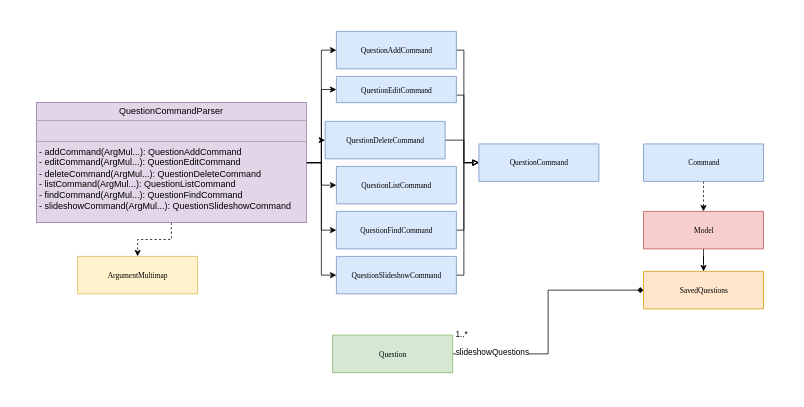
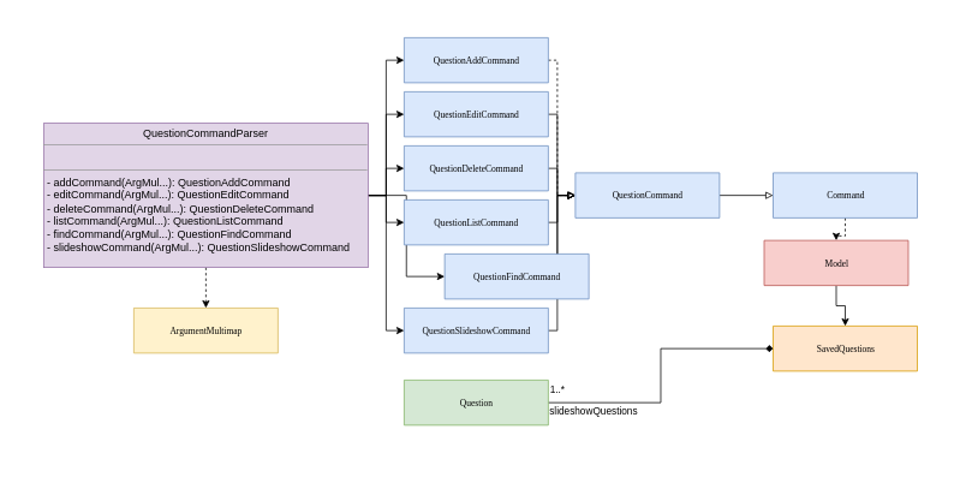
  <mxCell id="0" />
  <mxCell id="1" parent="0" />
  <mxCell id="2" value="" style="rounded=0;whiteSpace=wrap;html=1;strokeColor=none;fontSize=9;" parent="1" vertex="1"><mxGeometry x="20" y="20" width="1030" height="500" as="geometry" /></mxCell>
  <mxCell id="3" style="edgeStyle=orthogonalEdgeStyle;rounded=0;orthogonalLoop=1;jettySize=auto;html=1;entryX=0;entryY=0.5;entryDx=0;entryDy=0;" parent="1" source="10" target="12" edge="1"><mxGeometry relative="1" as="geometry" /></mxCell>
  <mxCell id="4" style="edgeStyle=orthogonalEdgeStyle;rounded=0;orthogonalLoop=1;jettySize=auto;html=1;entryX=0;entryY=0.5;entryDx=0;entryDy=0;" parent="1" source="10" target="14" edge="1"><mxGeometry relative="1" as="geometry" /></mxCell>
  <mxCell id="5" style="edgeStyle=orthogonalEdgeStyle;rounded=0;orthogonalLoop=1;jettySize=auto;html=1;entryX=0;entryY=0.5;entryDx=0;entryDy=0;" parent="1" source="10" target="16" edge="1"><mxGeometry relative="1" as="geometry" /></mxCell>
  <mxCell id="6" style="edgeStyle=orthogonalEdgeStyle;rounded=0;orthogonalLoop=1;jettySize=auto;html=1;entryX=0;entryY=0.5;entryDx=0;entryDy=0;" parent="1" source="10" target="20" edge="1"><mxGeometry relative="1" as="geometry" /></mxCell>
  <mxCell id="7" style="edgeStyle=orthogonalEdgeStyle;rounded=0;orthogonalLoop=1;jettySize=auto;html=1;entryX=0;entryY=0.5;entryDx=0;entryDy=0;" parent="1" source="10" target="22" edge="1"><mxGeometry relative="1" as="geometry" /></mxCell>
  <mxCell id="8" style="edgeStyle=orthogonalEdgeStyle;rounded=0;orthogonalLoop=1;jettySize=auto;html=1;entryX=0;entryY=0.5;entryDx=0;entryDy=0;" parent="1" source="10" target="18" edge="1"><mxGeometry relative="1" as="geometry" /></mxCell>
  <mxCell id="9" style="edgeStyle=orthogonalEdgeStyle;rounded=0;orthogonalLoop=1;jettySize=auto;html=1;dashed=1;startArrow=none;startFill=0;endArrow=classic;endFill=1;" parent="1" source="10" target="29" edge="1"><mxGeometry relative="1" as="geometry" /></mxCell>
  <mxCell id="10" value="&lt;p style=&quot;margin: 0px ; margin-top: 4px ; text-align: center&quot;&gt;QuestionCommandParser&lt;/p&gt;&lt;hr size=&quot;1&quot;&gt;&lt;p style=&quot;margin: 0px ; margin-left: 4px&quot;&gt;&lt;br&gt;&lt;/p&gt;&lt;hr size=&quot;1&quot;&gt;&lt;p style=&quot;margin: 0px ; margin-left: 4px&quot;&gt;- addCommand(ArgMul...): QuestionAddCommand&lt;br&gt;- editCommand(ArgMul...): QuestionEditCommand&lt;/p&gt;&lt;p style=&quot;margin: 0px ; margin-left: 4px&quot;&gt;- deleteCommand(ArgMul...): QuestionDeleteCommand&lt;br&gt;&lt;/p&gt;&lt;p style=&quot;margin: 0px 0px 0px 4px&quot;&gt;- listCommand(ArgMul...): QuestionListCommand&lt;/p&gt;&lt;p style=&quot;margin: 0px 0px 0px 4px&quot;&gt;- findCommand(ArgMul...): QuestionFindCommand&lt;/p&gt;&lt;p style=&quot;margin: 0px ; margin-left: 4px&quot;&gt;- slideshowCommand(ArgMul...): QuestionSlideshowCommand&lt;/p&gt;" style="verticalAlign=top;align=left;overflow=fill;fontSize=12;fontFamily=Helvetica;html=1;rounded=0;shadow=0;comic=0;labelBackgroundColor=none;strokeWidth=1;fillColor=#e1d5e7;strokeColor=#9673a6;" parent="1" vertex="1"><mxGeometry x="48" y="136" width="360" height="160" as="geometry" /></mxCell>
- <mxCell id="11" style="edgeStyle=orthogonalEdgeStyle;rounded=0;orthogonalLoop=1;jettySize=auto;html=1;entryX=0;entryY=0.5;entryDx=0;entryDy=0;startArrow=none;startFill=0;endArrow=block;endFill=0;" parent="1" source="12" target="24" edge="1"><mxGeometry relative="1" as="geometry"><Array as="points"><mxPoint x="618" y="66" /><mxPoint x="618" y="216" /></Array></mxGeometry></mxCell>
+ <mxCell id="11" style="edgeStyle=orthogonalEdgeStyle;rounded=0;orthogonalLoop=1;jettySize=auto;html=1;entryX=0;entryY=0.5;entryDx=0;entryDy=0;startArrow=none;startFill=0;endArrow=block;endFill=0;dashed=1;" parent="1" source="12" target="24" edge="1"><mxGeometry relative="1" as="geometry"><Array as="points"><mxPoint x="618" y="66" /><mxPoint x="618" y="216" /></Array></mxGeometry></mxCell>
  <mxCell id="12" value="QuestionAddCommand" style="swimlane;html=1;fontStyle=0;childLayout=stackLayout;horizontal=1;startSize=50;fillColor=#dae8fc;horizontalStack=0;resizeParent=1;resizeLast=0;collapsible=1;marginBottom=0;swimlaneFillColor=#ffffff;rounded=0;shadow=0;comic=0;labelBackgroundColor=none;strokeColor=#6c8ebf;strokeWidth=1;fontFamily=Verdana;fontSize=10;align=center;" parent="1" vertex="1"><mxGeometry x="448" y="41" width="160" height="50" as="geometry" /></mxCell>
  <mxCell id="13" style="edgeStyle=orthogonalEdgeStyle;rounded=0;orthogonalLoop=1;jettySize=auto;html=1;entryX=0;entryY=0.5;entryDx=0;entryDy=0;startArrow=none;startFill=0;endArrow=block;endFill=0;" parent="1" source="14" target="24" edge="1"><mxGeometry relative="1" as="geometry"><Array as="points"><mxPoint x="618" y="126" /><mxPoint x="618" y="216" /></Array></mxGeometry></mxCell>
- <mxCell id="14" value="QuestionEditCommand" style="swimlane;html=1;fontStyle=0;childLayout=stackLayout;horizontal=1;startSize=50;fillColor=#dae8fc;horizontalStack=0;resizeParent=1;resizeLast=0;collapsible=1;marginBottom=0;swimlaneFillColor=#ffffff;rounded=0;shadow=0;comic=0;labelBackgroundColor=none;strokeColor=#6c8ebf;strokeWidth=1;fontFamily=Verdana;fontSize=10;align=center;" parent="1" vertex="1"><mxGeometry x="448" y="101" width="160" height="35" as="geometry" /></mxCell>
+ <mxCell id="14" value="QuestionEditCommand" style="swimlane;html=1;fontStyle=0;childLayout=stackLayout;horizontal=1;startSize=50;fillColor=#dae8fc;horizontalStack=0;resizeParent=1;resizeLast=0;collapsible=1;marginBottom=0;swimlaneFillColor=#ffffff;rounded=0;shadow=0;comic=0;labelBackgroundColor=none;strokeColor=#6c8ebf;strokeWidth=1;fontFamily=Verdana;fontSize=10;align=center;" parent="1" vertex="1"><mxGeometry x="448" y="101" width="160" height="50" as="geometry" /></mxCell>
  <mxCell id="15" style="edgeStyle=orthogonalEdgeStyle;rounded=0;orthogonalLoop=1;jettySize=auto;html=1;startArrow=none;startFill=0;endArrow=block;endFill=0;" parent="1" source="16" target="24" edge="1"><mxGeometry relative="1" as="geometry"><Array as="points"><mxPoint x="618" y="186" /><mxPoint x="618" y="216" /></Array></mxGeometry></mxCell>
- <mxCell id="16" value="QuestionDeleteCommand" style="swimlane;html=1;fontStyle=0;childLayout=stackLayout;horizontal=1;startSize=50;fillColor=#dae8fc;horizontalStack=0;resizeParent=1;resizeLast=0;collapsible=1;marginBottom=0;swimlaneFillColor=#ffffff;rounded=0;shadow=0;comic=0;labelBackgroundColor=none;strokeColor=#6c8ebf;strokeWidth=1;fontFamily=Verdana;fontSize=10;align=center;" parent="1" vertex="1"><mxGeometry x="433" y="161" width="160" height="50" as="geometry" /></mxCell>
+ <mxCell id="16" value="QuestionDeleteCommand" style="swimlane;html=1;fontStyle=0;childLayout=stackLayout;horizontal=1;startSize=50;fillColor=#dae8fc;horizontalStack=0;resizeParent=1;resizeLast=0;collapsible=1;marginBottom=0;swimlaneFillColor=#ffffff;rounded=0;shadow=0;comic=0;labelBackgroundColor=none;strokeColor=#6c8ebf;strokeWidth=1;fontFamily=Verdana;fontSize=10;align=center;" parent="1" vertex="1"><mxGeometry x="448" y="161" width="160" height="50" as="geometry" /></mxCell>
  <mxCell id="17" style="edgeStyle=orthogonalEdgeStyle;rounded=0;orthogonalLoop=1;jettySize=auto;html=1;startArrow=none;startFill=0;endArrow=block;endFill=0;" parent="1" source="18" target="24" edge="1"><mxGeometry relative="1" as="geometry"><Array as="points"><mxPoint x="618" y="366" /><mxPoint x="618" y="216" /></Array></mxGeometry></mxCell>
  <mxCell id="18" value="QuestionSlideshowCommand" style="swimlane;html=1;fontStyle=0;childLayout=stackLayout;horizontal=1;startSize=50;fillColor=#dae8fc;horizontalStack=0;resizeParent=1;resizeLast=0;collapsible=1;marginBottom=0;swimlaneFillColor=#ffffff;rounded=0;shadow=0;comic=0;labelBackgroundColor=none;strokeColor=#6c8ebf;strokeWidth=1;fontFamily=Verdana;fontSize=10;align=center;" parent="1" vertex="1"><mxGeometry x="448" y="341" width="160" height="50" as="geometry" /></mxCell>
+ <mxCell id="19" style="edgeStyle=orthogonalEdgeStyle;rounded=0;orthogonalLoop=1;jettySize=auto;html=1;startArrow=none;startFill=0;endArrow=block;endFill=0;" parent="1" source="20" target="24" edge="1"><mxGeometry relative="1" as="geometry"><Array as="points"><mxPoint x="618" y="246" /><mxPoint x="618" y="216" /></Array></mxGeometry></mxCell>
  <mxCell id="20" value="QuestionListCommand" style="swimlane;html=1;fontStyle=0;childLayout=stackLayout;horizontal=1;startSize=50;fillColor=#dae8fc;horizontalStack=0;resizeParent=1;resizeLast=0;collapsible=1;marginBottom=0;swimlaneFillColor=#ffffff;rounded=0;shadow=0;comic=0;labelBackgroundColor=none;strokeColor=#6c8ebf;strokeWidth=1;fontFamily=Verdana;fontSize=10;align=center;" parent="1" vertex="1"><mxGeometry x="448" y="221" width="160" height="50" as="geometry" /></mxCell>
  <mxCell id="21" style="edgeStyle=orthogonalEdgeStyle;rounded=0;orthogonalLoop=1;jettySize=auto;html=1;startArrow=none;startFill=0;endArrow=block;endFill=0;" parent="1" source="22" target="24" edge="1"><mxGeometry relative="1" as="geometry"><Array as="points"><mxPoint x="618" y="306" /><mxPoint x="618" y="216" /></Array></mxGeometry></mxCell>
- <mxCell id="22" value="QuestionFindCommand" style="swimlane;html=1;fontStyle=0;childLayout=stackLayout;horizontal=1;startSize=50;fillColor=#dae8fc;horizontalStack=0;resizeParent=1;resizeLast=0;collapsible=1;marginBottom=0;swimlaneFillColor=#ffffff;rounded=0;shadow=0;comic=0;labelBackgroundColor=none;strokeColor=#6c8ebf;strokeWidth=1;fontFamily=Verdana;fontSize=10;align=center;" parent="1" vertex="1"><mxGeometry x="448" y="281" width="160" height="50" as="geometry" /></mxCell>
+ <mxCell id="22" value="QuestionFindCommand" style="swimlane;html=1;fontStyle=0;childLayout=stackLayout;horizontal=1;startSize=50;fillColor=#dae8fc;horizontalStack=0;resizeParent=1;resizeLast=0;collapsible=1;marginBottom=0;swimlaneFillColor=#ffffff;rounded=0;shadow=0;comic=0;labelBackgroundColor=none;strokeColor=#6c8ebf;strokeWidth=1;fontFamily=Verdana;fontSize=10;align=center;" parent="1" vertex="1"><mxGeometry x="493" y="281" width="160" height="50" as="geometry" /></mxCell>
+ <mxCell id="23" style="edgeStyle=orthogonalEdgeStyle;rounded=0;orthogonalLoop=1;jettySize=auto;html=1;entryX=0;entryY=0.5;entryDx=0;entryDy=0;startArrow=none;startFill=0;endArrow=block;endFill=0;" parent="1" source="24" target="26" edge="1"><mxGeometry relative="1" as="geometry" /></mxCell>
  <mxCell id="24" value="QuestionCommand" style="swimlane;html=1;fontStyle=0;childLayout=stackLayout;horizontal=1;startSize=50;fillColor=#dae8fc;horizontalStack=0;resizeParent=1;resizeLast=0;collapsible=1;marginBottom=0;swimlaneFillColor=#ffffff;rounded=0;shadow=0;comic=0;labelBackgroundColor=none;strokeColor=#6c8ebf;strokeWidth=1;fontFamily=Verdana;fontSize=10;align=center;" parent="1" vertex="1"><mxGeometry x="638" y="191" width="160" height="50" as="geometry" /></mxCell>
  <mxCell id="25" style="edgeStyle=orthogonalEdgeStyle;rounded=0;orthogonalLoop=1;jettySize=auto;html=1;entryX=0.5;entryY=0;entryDx=0;entryDy=0;startArrow=none;startFill=0;endArrow=classic;endFill=1;dashed=1;" parent="1" source="26" target="28" edge="1"><mxGeometry relative="1" as="geometry" /></mxCell>
  <mxCell id="26" value="Command" style="swimlane;html=1;fontStyle=0;childLayout=stackLayout;horizontal=1;startSize=50;fillColor=#dae8fc;horizontalStack=0;resizeParent=1;resizeLast=0;collapsible=1;marginBottom=0;swimlaneFillColor=#ffffff;rounded=0;shadow=0;comic=0;labelBackgroundColor=none;strokeColor=#6c8ebf;strokeWidth=1;fontFamily=Verdana;fontSize=10;align=center;" parent="1" vertex="1"><mxGeometry x="857.5" y="191" width="160" height="50" as="geometry" /></mxCell>
  <mxCell id="27" style="edgeStyle=orthogonalEdgeStyle;rounded=0;orthogonalLoop=1;jettySize=auto;html=1;startArrow=none;startFill=0;endArrow=classic;endFill=1;" parent="1" source="28" target="30" edge="1"><mxGeometry relative="1" as="geometry" /></mxCell>
- <mxCell id="28" value="Model" style="swimlane;html=1;fontStyle=0;childLayout=stackLayout;horizontal=1;startSize=50;fillColor=#f8cecc;horizontalStack=0;resizeParent=1;resizeLast=0;collapsible=1;marginBottom=0;swimlaneFillColor=#ffffff;rounded=0;shadow=0;comic=0;labelBackgroundColor=none;strokeColor=#b85450;strokeWidth=1;fontFamily=Verdana;fontSize=10;align=center;" parent="1" vertex="1"><mxGeometry x="857.5" y="281" width="160" height="50" as="geometry" /></mxCell>
- <mxCell id="29" value="ArgumentMultimap" style="swimlane;html=1;fontStyle=0;childLayout=stackLayout;horizontal=1;startSize=50;fillColor=#fff2cc;horizontalStack=0;resizeParent=1;resizeLast=0;collapsible=1;marginBottom=0;swimlaneFillColor=#ffffff;rounded=0;shadow=0;comic=0;labelBackgroundColor=none;strokeColor=#d6b656;strokeWidth=1;fontFamily=Verdana;fontSize=10;align=center;" parent="1" vertex="1"><mxGeometry x="103" y="341" width="160" height="50" as="geometry" /></mxCell>
+ <mxCell id="28" value="Model" style="swimlane;html=1;fontStyle=0;childLayout=stackLayout;horizontal=1;startSize=50;fillColor=#f8cecc;horizontalStack=0;resizeParent=1;resizeLast=0;collapsible=1;marginBottom=0;swimlaneFillColor=#ffffff;rounded=0;shadow=0;comic=0;labelBackgroundColor=none;strokeColor=#b85450;strokeWidth=1;fontFamily=Verdana;fontSize=10;align=center;" parent="1" vertex="1"><mxGeometry x="847.5" y="266" width="160" height="50" as="geometry" /></mxCell>
+ <mxCell id="29" value="ArgumentMultimap" style="swimlane;html=1;fontStyle=0;childLayout=stackLayout;horizontal=1;startSize=50;fillColor=#fff2cc;horizontalStack=0;resizeParent=1;resizeLast=0;collapsible=1;marginBottom=0;swimlaneFillColor=#ffffff;rounded=0;shadow=0;comic=0;labelBackgroundColor=none;strokeColor=#d6b656;strokeWidth=1;fontFamily=Verdana;fontSize=10;align=center;" parent="1" vertex="1"><mxGeometry x="148" y="341" width="160" height="50" as="geometry" /></mxCell>
  <mxCell id="30" value="SavedQuestions" style="swimlane;html=1;fontStyle=0;childLayout=stackLayout;horizontal=1;startSize=50;fillColor=#ffe6cc;horizontalStack=0;resizeParent=1;resizeLast=0;collapsible=1;marginBottom=0;swimlaneFillColor=#ffffff;rounded=0;shadow=0;comic=0;labelBackgroundColor=none;strokeColor=#d79b00;strokeWidth=1;fontFamily=Verdana;fontSize=10;align=center;" parent="1" vertex="1"><mxGeometry x="857.5" y="361" width="160" height="50" as="geometry" /></mxCell>
  <mxCell id="31" value="&lt;font style=&quot;font-size: 11px&quot;&gt;1..*&lt;/font&gt;" style="edgeStyle=orthogonalEdgeStyle;rounded=0;orthogonalLoop=1;jettySize=auto;html=1;entryX=0;entryY=0.5;entryDx=0;entryDy=0;startArrow=none;startFill=0;endArrow=diamond;endFill=1;" parent="1" source="33" target="30" edge="1"><mxGeometry x="-0.1" y="115" relative="1" as="geometry"><mxPoint as="offset" /></mxGeometry></mxCell>
  <mxCell id="32" value="&lt;font style=&quot;font-size: 11px&quot;&gt;slideshowQuestions&lt;/font&gt;" style="text;html=1;resizable=0;points=[];align=center;verticalAlign=middle;labelBackgroundColor=#ffffff;fontSize=9;" parent="31" vertex="1" connectable="0"><mxGeometry x="-0.006" y="4" relative="1" as="geometry"><mxPoint x="-71" y="39" as="offset" /></mxGeometry></mxCell>
- <mxCell id="33" value="Question" style="swimlane;html=1;fontStyle=0;childLayout=stackLayout;horizontal=1;startSize=50;fillColor=#d5e8d4;horizontalStack=0;resizeParent=1;resizeLast=0;collapsible=1;marginBottom=0;swimlaneFillColor=#ffffff;rounded=0;shadow=0;comic=0;labelBackgroundColor=none;strokeColor=#82b366;strokeWidth=1;fontFamily=Verdana;fontSize=10;align=center;" parent="1" vertex="1"><mxGeometry x="443" y="446" width="160" height="50" as="geometry" /></mxCell>
+ <mxCell id="33" value="Question" style="swimlane;html=1;fontStyle=0;childLayout=stackLayout;horizontal=1;startSize=50;fillColor=#d5e8d4;horizontalStack=0;resizeParent=1;resizeLast=0;collapsible=1;marginBottom=0;swimlaneFillColor=#ffffff;rounded=0;shadow=0;comic=0;labelBackgroundColor=none;strokeColor=#82b366;strokeWidth=1;fontFamily=Verdana;fontSize=10;align=center;" parent="1" vertex="1"><mxGeometry x="448" y="421" width="160" height="50" as="geometry" /></mxCell>
